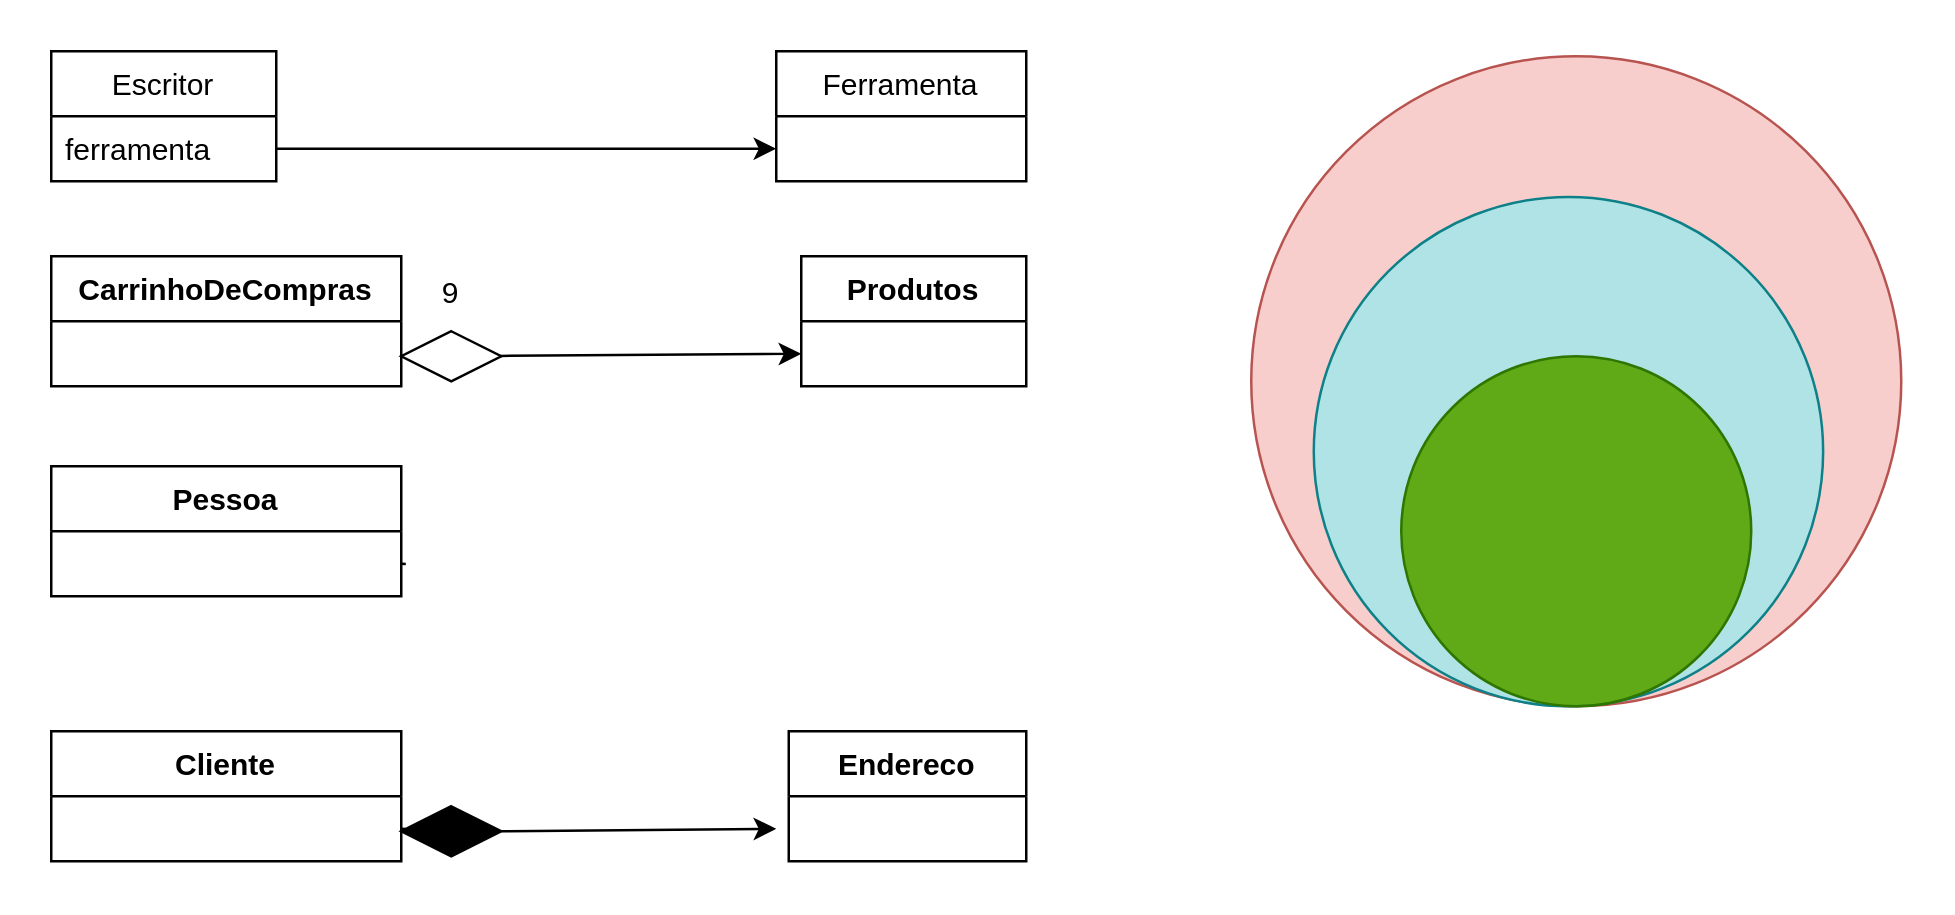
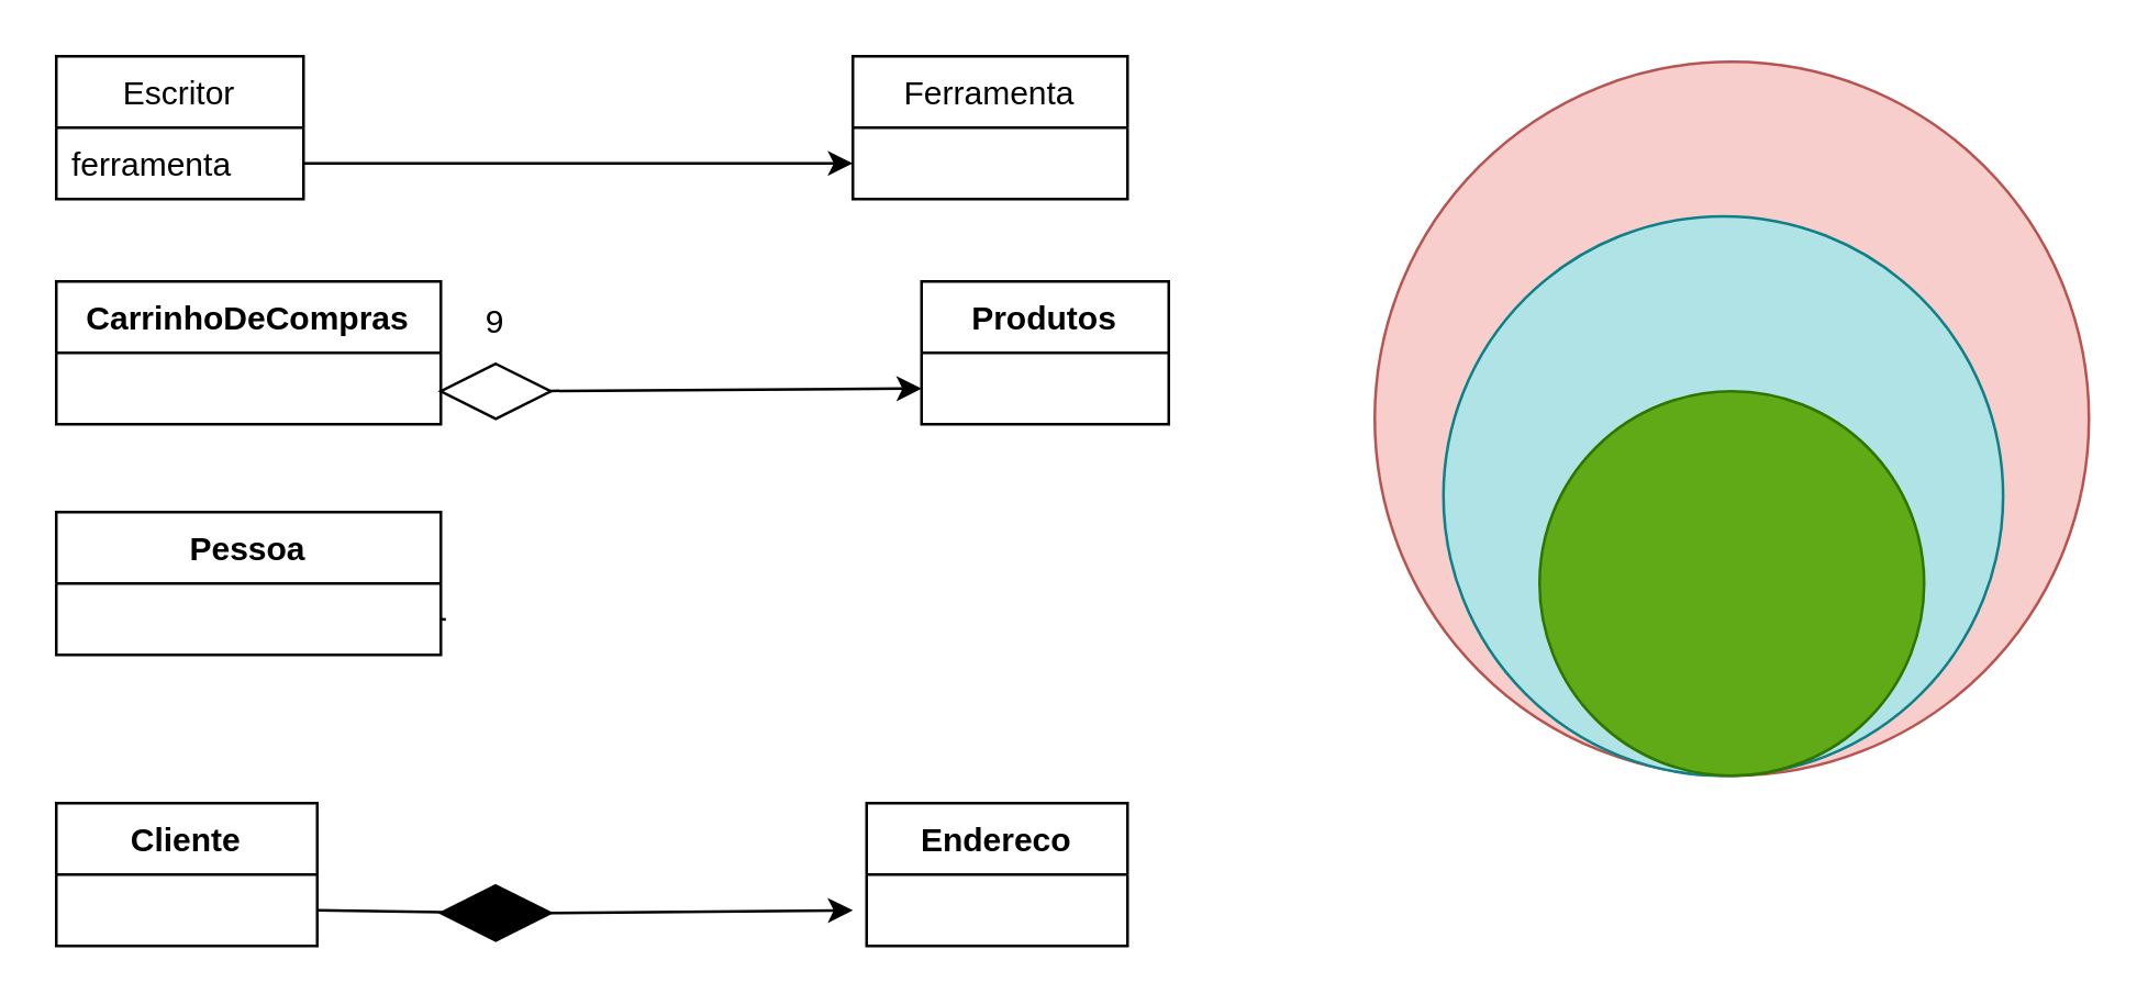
  <mxCell id="0" />
  <mxCell id="1" parent="0" />
  <mxCell id="2" value="" style="ellipse;whiteSpace=wrap;html=1;aspect=fixed;fillColor=#f8cecc;strokeColor=#b85450;verticalAlign=top;" parent="1" vertex="1"><mxGeometry x="500" y="22" width="260" height="260" as="geometry" /></mxCell>
  <mxCell id="3" value="Escritor" style="swimlane;fontStyle=0;childLayout=stackLayout;horizontal=1;startSize=26;fillColor=none;horizontalStack=0;resizeParent=1;resizeParentMax=0;resizeLast=0;collapsible=1;marginBottom=0;" parent="1" vertex="1"><mxGeometry x="20" y="20" width="90" height="52" as="geometry" /></mxCell>
  <mxCell id="4" value="ferramenta" style="text;strokeColor=none;fillColor=none;align=left;verticalAlign=top;spacingLeft=4;spacingRight=4;overflow=hidden;rotatable=0;points=[[0,0.5],[1,0.5]];portConstraint=eastwest;" parent="3" vertex="1"><mxGeometry y="26" width="90" height="26" as="geometry" /></mxCell>
  <mxCell id="5" value="Ferramenta" style="swimlane;fontStyle=0;childLayout=stackLayout;horizontal=1;startSize=26;fillColor=none;horizontalStack=0;resizeParent=1;resizeParentMax=0;resizeLast=0;collapsible=1;marginBottom=0;" parent="1" vertex="1"><mxGeometry x="310" y="20" width="100" height="52" as="geometry" /></mxCell>
  <mxCell id="6" style="edgeStyle=orthogonalEdgeStyle;rounded=0;orthogonalLoop=1;jettySize=auto;html=1;entryX=0;entryY=0.75;entryDx=0;entryDy=0;" parent="1" source="4" target="5" edge="1"><mxGeometry relative="1" as="geometry" /></mxCell>
  <mxCell id="7" value="" style="ellipse;whiteSpace=wrap;html=1;aspect=fixed;fillColor=#b0e3e6;strokeColor=#0e8088;" parent="1" vertex="1"><mxGeometry x="525" y="78.25" width="203.75" height="203.75" as="geometry" /></mxCell>
  <mxCell id="8" value="Pessoa" style="swimlane;fontStyle=1;align=center;verticalAlign=top;childLayout=stackLayout;horizontal=1;startSize=26;horizontalStack=0;resizeParent=1;resizeParentMax=0;resizeLast=0;collapsible=1;marginBottom=0;" parent="1" vertex="1"><mxGeometry x="20" y="186" width="140" height="52" as="geometry" /></mxCell>
- <mxCell id="9" value="Produtos" style="swimlane;fontStyle=1;align=center;verticalAlign=top;childLayout=stackLayout;horizontal=1;startSize=26;horizontalStack=0;resizeParent=1;resizeParentMax=0;resizeLast=0;collapsible=1;marginBottom=0;" parent="1" vertex="1"><mxGeometry x="320" y="102" width="90" height="52" as="geometry" /></mxCell>
+ <mxCell id="9" value="Produtos" style="swimlane;fontStyle=1;align=center;verticalAlign=top;childLayout=stackLayout;horizontal=1;startSize=26;horizontalStack=0;resizeParent=1;resizeParentMax=0;resizeLast=0;collapsible=1;marginBottom=0;" parent="1" vertex="1"><mxGeometry x="335" y="102" width="90" height="52" as="geometry" /></mxCell>
  <mxCell id="10" style="edgeStyle=none;html=1;fontSize=15;entryX=0;entryY=0.75;entryDx=0;entryDy=0;" parent="1" source="11" target="9" edge="1"><mxGeometry relative="1" as="geometry"><mxPoint x="310" y="142" as="targetPoint" /></mxGeometry></mxCell>
  <mxCell id="11" value="" style="rhombus;whiteSpace=wrap;html=1;" parent="1" vertex="1"><mxGeometry x="160" y="132" width="40" height="20" as="geometry" /></mxCell>
  <mxCell id="12" value="9" style="text;strokeColor=none;align=center;fillColor=none;html=1;verticalAlign=middle;whiteSpace=wrap;rounded=0;" parent="1" vertex="1"><mxGeometry x="150" y="102" width="60" height="30" as="geometry" /></mxCell>
  <mxCell id="13" value="" style="ellipse;whiteSpace=wrap;html=1;aspect=fixed;fillColor=#60a917;strokeColor=#2D7600;fontColor=#ffffff;" parent="1" vertex="1"><mxGeometry x="560" y="142" width="140" height="140" as="geometry" /></mxCell>
  <mxCell id="14" value="CarrinhoDeCompras" style="swimlane;fontStyle=1;align=center;verticalAlign=top;childLayout=stackLayout;horizontal=1;startSize=26;horizontalStack=0;resizeParent=1;resizeParentMax=0;resizeLast=0;collapsible=1;marginBottom=0;" parent="1" vertex="1"><mxGeometry x="20" y="102" width="140" height="52" as="geometry" /></mxCell>
  <mxCell id="15" value="" style="edgeStyle=none;html=1;exitX=1;exitY=0.75;exitDx=0;exitDy=0;fontColor=#000000;endArrow=none;" parent="1" source="8" edge="1"><mxGeometry relative="1" as="geometry"><mxPoint x="161.818" y="225.091" as="targetPoint" /><mxPoint x="160" y="225" as="sourcePoint" /></mxGeometry></mxCell>
  <mxCell id="16" style="edgeStyle=none;html=1;fontColor=#000000;startArrow=none;exitX=1;exitY=0.5;exitDx=0;exitDy=0;" parent="1" source="19" edge="1"><mxGeometry relative="1" as="geometry"><mxPoint x="310" y="331" as="targetPoint" /><mxPoint x="210" y="331" as="sourcePoint" /></mxGeometry></mxCell>
- <mxCell id="17" value="Cliente" style="swimlane;fontStyle=1;align=center;verticalAlign=top;childLayout=stackLayout;horizontal=1;startSize=26;horizontalStack=0;resizeParent=1;resizeParentMax=0;resizeLast=0;collapsible=1;marginBottom=0;" parent="1" vertex="1"><mxGeometry x="20" y="292" width="140" height="52" as="geometry" /></mxCell>
+ <mxCell id="17" value="Cliente" style="swimlane;fontStyle=1;align=center;verticalAlign=top;childLayout=stackLayout;horizontal=1;startSize=26;horizontalStack=0;resizeParent=1;resizeParentMax=0;resizeLast=0;collapsible=1;marginBottom=0;" parent="1" vertex="1"><mxGeometry x="20" y="292" width="95" height="52" as="geometry" /></mxCell>
  <mxCell id="18" value="Endereco" style="swimlane;fontStyle=1;align=center;verticalAlign=top;childLayout=stackLayout;horizontal=1;startSize=26;horizontalStack=0;resizeParent=1;resizeParentMax=0;resizeLast=0;collapsible=1;marginBottom=0;" parent="1" vertex="1"><mxGeometry x="315" y="292" width="95" height="52" as="geometry" /></mxCell>
  <mxCell id="19" value="" style="rhombus;whiteSpace=wrap;html=1;fillColor=#000000;" parent="1" vertex="1"><mxGeometry x="160" y="322" width="40" height="20" as="geometry" /></mxCell>
  <mxCell id="20" value="" style="edgeStyle=none;html=1;exitX=1;exitY=0.75;exitDx=0;exitDy=0;fontColor=#000000;endArrow=none;" parent="1" source="17" target="19" edge="1"><mxGeometry relative="1" as="geometry"><mxPoint x="310" y="331" as="targetPoint" /><mxPoint x="160" y="331" as="sourcePoint" /></mxGeometry></mxCell>
